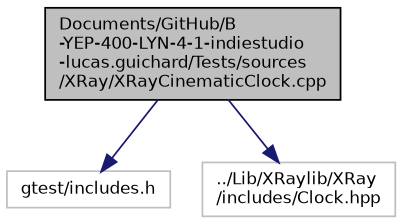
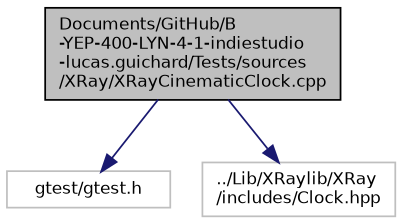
  digraph {
    node [color=grey75 fillcolor=white fontname=Helvetica fontsize=10 shape=record style=filled]
    edge [color=midnightblue fontname=Helvetica fontsize=10 labelfontname=Helvetica labelfontsize=10 style=solid]
    n1 [color=black fillcolor=grey75 fontcolor=black height=0.2 label="Documents/GitHub/B\l-YEP-400-LYN-4-1-indiestudio\l-lucas.guichard/Tests/sources\l/XRay/XRayCinematicClock.cpp" width=0.4]
-   n2 [height=0.2 label="gtest/includes.h" width=0.4]
+   n2 [height=0.2 label="gtest/gtest.h" width=0.4]
    n3 [height=0.2 label="../Lib/XRaylib/XRay\l/includes/Clock.hpp" width=0.4]
    n1 -> n2
    n1 -> n3
  }
